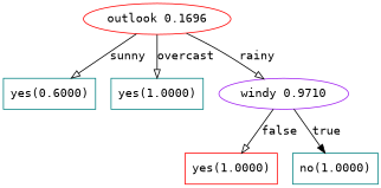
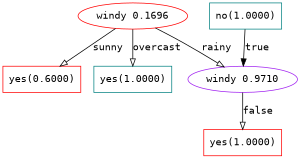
  digraph {
    fontname="DejaVu Sans Mono"
    node [color=teal fontname="DejaVu Sans Mono" shape=box]
    edge [arrowhead=onormal fontname="DejaVu Sans Mono"]
-   n1 [color=red label="outlook 0.1696" shape=""]
-   n2 [label="yes(0.6000)"]
+   n1 [color=red label="windy 0.1696" shape=""]
+   n2 [color=red label="yes(0.6000)"]
    n3 [label="yes(1.0000)"]
    n4 [color=purple label="windy 0.9710" shape=ellipse]
    n5 [color=red label="yes(1.0000)"]
    n6 [label="no(1.0000)"]
    n1 -> n2 [label=sunny]
    n1 -> n3 [label=overcast]
    n1 -> n4 [label=rainy]
    n4 -> n5 [label=false]
-   n4 -> n6 [arrowhead=normal label=true]
+   n6 -> n4 [arrowhead=normal label=true]
  }
